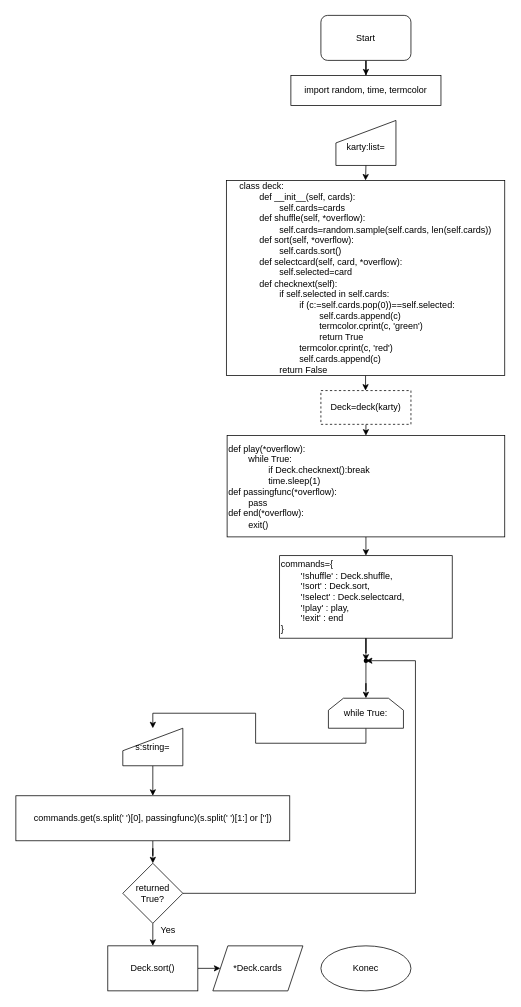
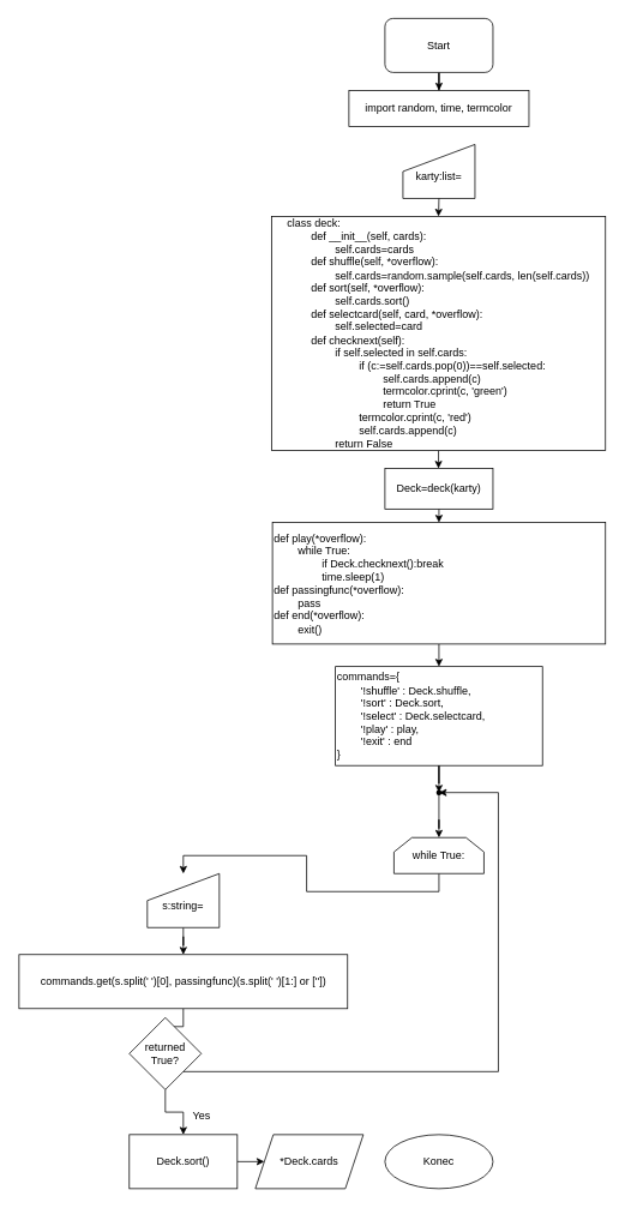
  <mxCell id="0" />
  <mxCell id="1" parent="0" />
  <mxCell id="2" value="" style="edgeStyle=orthogonalEdgeStyle;rounded=0;orthogonalLoop=1;jettySize=auto;html=1;" edge="1" parent="1" source="3" target="7"><mxGeometry relative="1" as="geometry" /></mxCell>
  <mxCell id="3" value="Start" style="rounded=1;whiteSpace=wrap;html=1;" vertex="1" parent="1"><mxGeometry x="427" y="20" width="120" height="60" as="geometry" /></mxCell>
  <mxCell id="4" value="karty:list=&lt;br&gt;&amp;nbsp;" style="shape=manualInput;whiteSpace=wrap;html=1;verticalAlign=bottom;" vertex="1" parent="1"><mxGeometry x="447" y="160" width="80" height="60" as="geometry" /></mxCell>
  <mxCell id="5" value="" style="edgeStyle=orthogonalEdgeStyle;rounded=0;orthogonalLoop=1;jettySize=auto;html=1;" edge="1" parent="1" source="6" target="10"><mxGeometry relative="1" as="geometry" /></mxCell>
  <mxCell id="6" value="&lt;div style=&quot;text-align: left&quot;&gt;&lt;span&gt;class deck:&lt;/span&gt;&lt;/div&gt;&lt;div style=&quot;text-align: left&quot;&gt;&lt;span&gt;&lt;span&gt;&#09;&lt;/span&gt;&lt;span style=&quot;white-space: pre&quot;&gt;&#09;&lt;/span&gt;def __init__(self, cards):&lt;/span&gt;&lt;/div&gt;&lt;div style=&quot;text-align: left&quot;&gt;&lt;span&gt;&lt;span&gt;&#09;&lt;/span&gt;&lt;span&gt;&#09;&lt;/span&gt;&lt;span style=&quot;white-space: pre&quot;&gt;&#09;&lt;/span&gt;&lt;span style=&quot;white-space: pre&quot;&gt;&#09;&lt;/span&gt;self.cards=cards&lt;/span&gt;&lt;/div&gt;&lt;div style=&quot;text-align: left&quot;&gt;&lt;span&gt;&lt;span&gt;&#09;&lt;/span&gt;&lt;span style=&quot;white-space: pre&quot;&gt;&#09;&lt;/span&gt;def shuffle(self, *overflow):&lt;br&gt;&lt;/span&gt;&lt;/div&gt;&lt;div style=&quot;text-align: left&quot;&gt;&lt;span&gt;&lt;span&gt;&#09;&lt;/span&gt;&lt;span&gt;&#09;&lt;/span&gt;&lt;span style=&quot;white-space: pre&quot;&gt;&#09;&lt;/span&gt;&lt;span style=&quot;white-space: pre&quot;&gt;&#09;&lt;/span&gt;self.cards=random.sample(self.cards, len(self.cards))&lt;br&gt;&lt;/span&gt;&lt;/div&gt;&lt;div style=&quot;text-align: left&quot;&gt;&lt;span&gt;&lt;span&gt;&#09;&lt;/span&gt;&lt;span style=&quot;white-space: pre&quot;&gt;&#09;&lt;/span&gt;def sort(self, *overflow):&lt;br&gt;&lt;/span&gt;&lt;/div&gt;&lt;div style=&quot;text-align: left&quot;&gt;&lt;span&gt;&lt;span&gt;&#09;&lt;/span&gt;&lt;span&gt;&#09;&lt;/span&gt;&lt;span style=&quot;white-space: pre&quot;&gt;&#09;&lt;/span&gt;&lt;span style=&quot;white-space: pre&quot;&gt;&#09;&lt;/span&gt;self.cards.sort()&lt;br&gt;&lt;/span&gt;&lt;/div&gt;&lt;div style=&quot;text-align: left&quot;&gt;&lt;span&gt;&#09;&lt;/span&gt;&lt;span style=&quot;white-space: pre&quot;&gt;&#09;&lt;/span&gt;def selectcard(self, card, *overflow):&lt;br&gt;&lt;/div&gt;&lt;div style=&quot;text-align: left&quot;&gt;&lt;span&gt;&#09;&lt;/span&gt;&lt;span&gt;&#09;&lt;/span&gt;&lt;span style=&quot;white-space: pre&quot;&gt;&#09;&lt;/span&gt;&lt;span style=&quot;white-space: pre&quot;&gt;&#09;&lt;/span&gt;self.selected=card&lt;br&gt;&lt;/div&gt;&lt;div style=&quot;text-align: left&quot;&gt;&lt;span&gt;&lt;span&gt;&#09;&lt;/span&gt;&lt;span style=&quot;white-space: pre&quot;&gt;&#09;&lt;/span&gt;def checknext(self):&lt;/span&gt;&lt;/div&gt;&lt;div style=&quot;text-align: left&quot;&gt;&lt;span&gt;&lt;span style=&quot;white-space: pre&quot;&gt;&#09;&lt;/span&gt;&lt;span style=&quot;white-space: pre&quot;&gt;&#09;&lt;/span&gt;if self.selected in self.cards:&lt;br&gt;&lt;/span&gt;&lt;/div&gt;&lt;div style=&quot;text-align: left&quot;&gt;&lt;span&gt;&lt;span&gt;&lt;span&gt;&#09;&lt;/span&gt;&lt;span&gt;&#09;&lt;/span&gt;&lt;span style=&quot;white-space: pre&quot;&gt;&#09;&lt;/span&gt;&lt;span style=&quot;white-space: pre&quot;&gt;&#09;&lt;span style=&quot;white-space: pre&quot;&gt;&#09;&lt;/span&gt;&lt;/span&gt;if (c:=self.cards.pop(0))==self.selected:&lt;/span&gt;&lt;/span&gt;&lt;/div&gt;&lt;div style=&quot;text-align: left&quot;&gt;&lt;span&gt;&lt;span&gt;&lt;span&gt;&#09;&lt;/span&gt;&lt;span&gt;&#09;&lt;/span&gt;&lt;span&gt;&#09;&lt;/span&gt;&lt;span style=&quot;white-space: pre&quot;&gt;&#09;&lt;/span&gt;&lt;span style=&quot;white-space: pre&quot;&gt;&#09;&lt;span style=&quot;white-space: pre&quot;&gt;&#09;&lt;/span&gt;&lt;/span&gt;&lt;span style=&quot;white-space: pre&quot;&gt;&#09;&lt;/span&gt;self.cards.append(c)&lt;br&gt;&lt;/span&gt;&lt;/span&gt;&lt;/div&gt;&lt;div style=&quot;text-align: left&quot;&gt;&lt;span&gt;&lt;span&gt;&lt;span&gt;&#09;&lt;/span&gt;&lt;span&gt;&#09;&lt;/span&gt;&lt;span&gt;&#09;&lt;/span&gt;&lt;span style=&quot;white-space: pre&quot;&gt;&#09;&lt;/span&gt;&lt;span style=&quot;white-space: pre&quot;&gt;&#09;&lt;span style=&quot;white-space: pre&quot;&gt;&#09;&lt;/span&gt;&lt;/span&gt;&lt;span style=&quot;white-space: pre&quot;&gt;&#09;&lt;/span&gt;termcolor.cprint(c, 'green')&lt;/span&gt;&lt;br&gt;&lt;/span&gt;&lt;/div&gt;&lt;div style=&quot;text-align: left&quot;&gt;&lt;span&gt;&lt;span&gt;&lt;span&gt;&#09;&lt;/span&gt;&lt;span&gt;&#09;&lt;/span&gt;&lt;span&gt;&#09;&lt;/span&gt;&lt;span style=&quot;white-space: pre&quot;&gt;&#09;&lt;/span&gt;&lt;span style=&quot;white-space: pre&quot;&gt;&#09;&lt;span style=&quot;white-space: pre&quot;&gt;&#09;&lt;/span&gt;&lt;/span&gt;&lt;span style=&quot;white-space: pre&quot;&gt;&#09;&lt;/span&gt;return True&lt;br&gt;&lt;/span&gt;&lt;/span&gt;&lt;/div&gt;&lt;div style=&quot;text-align: left&quot;&gt;&lt;span&gt;&lt;span&gt;&lt;span style=&quot;white-space: pre&quot;&gt;&#09;&lt;/span&gt;&lt;span style=&quot;white-space: pre&quot;&gt;&#09;&lt;/span&gt;&lt;span style=&quot;white-space: pre&quot;&gt;&#09;&lt;/span&gt;termcolor.cprint(c, 'red')&lt;br&gt;&lt;/span&gt;&lt;/span&gt;&lt;/div&gt;&lt;div style=&quot;text-align: left&quot;&gt;&lt;span&gt;&lt;span style=&quot;white-space: pre&quot;&gt;&#09;&lt;/span&gt;&lt;span style=&quot;white-space: pre&quot;&gt;&#09;&lt;span style=&quot;white-space: pre&quot;&gt;&#09;&lt;/span&gt;&lt;/span&gt;self.cards.append(c)&lt;/span&gt;&lt;span&gt;&lt;span&gt;&lt;br&gt;&lt;/span&gt;&lt;/span&gt;&lt;/div&gt;&lt;div style=&quot;text-align: left&quot;&gt;&lt;span&gt;&lt;span&gt;&lt;span&gt;&#09;&lt;/span&gt;&lt;span&gt;&#09;&lt;/span&gt;&lt;span style=&quot;white-space: pre&quot;&gt;&#09;&lt;/span&gt;&lt;span style=&quot;white-space: pre&quot;&gt;&#09;&lt;/span&gt;return False&lt;/span&gt;&lt;/span&gt;&lt;/div&gt;&lt;div style=&quot;text-align: left&quot;&gt;&lt;/div&gt;" style="rounded=0;whiteSpace=wrap;html=1;" vertex="1" parent="1"><mxGeometry x="301" y="240" width="371" height="260" as="geometry" /></mxCell>
  <mxCell id="7" value="import random, time, termcolor" style="rounded=0;whiteSpace=wrap;html=1;" vertex="1" parent="1"><mxGeometry x="387" y="100" width="200" height="40" as="geometry" /></mxCell>
  <mxCell id="8" value="" style="edgeStyle=segmentEdgeStyle;endArrow=classic;html=1;rounded=0;exitX=0.5;exitY=1;exitDx=0;exitDy=0;entryX=0.5;entryY=0;entryDx=0;entryDy=0;" edge="1" parent="1" source="4" target="6"><mxGeometry width="50" height="50" relative="1" as="geometry"><mxPoint x="633" y="430" as="sourcePoint" /><mxPoint x="683" y="380" as="targetPoint" /></mxGeometry></mxCell>
  <mxCell id="9" style="edgeStyle=orthogonalEdgeStyle;rounded=0;orthogonalLoop=1;jettySize=auto;html=1;exitX=0.5;exitY=1;exitDx=0;exitDy=0;entryX=0.5;entryY=0;entryDx=0;entryDy=0;" edge="1" parent="1" source="10" target="20"><mxGeometry relative="1" as="geometry" /></mxCell>
- <mxCell id="10" value="Deck=deck(karty)" style="whiteSpace=wrap;html=1;rounded=0;dashed=1;" vertex="1" parent="1"><mxGeometry x="427" y="520" width="120" height="45" as="geometry" /></mxCell>
+ <mxCell id="10" value="Deck=deck(karty)" style="whiteSpace=wrap;html=1;rounded=0;" vertex="1" parent="1"><mxGeometry x="427" y="520" width="120" height="45" as="geometry" /></mxCell>
  <mxCell id="11" style="edgeStyle=orthogonalEdgeStyle;rounded=0;orthogonalLoop=1;jettySize=auto;html=1;exitX=0.5;exitY=1;exitDx=0;exitDy=0;entryX=0.5;entryY=0;entryDx=0;entryDy=0;" edge="1" parent="1" source="12" target="14"><mxGeometry relative="1" as="geometry" /></mxCell>
  <mxCell id="12" value="while True:" style="shape=loopLimit;whiteSpace=wrap;html=1;" vertex="1" parent="1"><mxGeometry x="437" y="930" width="100" height="40" as="geometry" /></mxCell>
  <mxCell id="13" value="" style="edgeStyle=orthogonalEdgeStyle;rounded=0;orthogonalLoop=1;jettySize=auto;html=1;" edge="1" parent="1" source="14" target="18"><mxGeometry relative="1" as="geometry" /></mxCell>
- <mxCell id="14" value="s:string=&lt;br&gt;&amp;nbsp;" style="shape=manualInput;whiteSpace=wrap;html=1;verticalAlign=bottom;labelPosition=center;verticalLabelPosition=middle;align=center;" vertex="1" parent="1"><mxGeometry x="163" y="970" width="80" height="50" as="geometry" /></mxCell>
+ <mxCell id="14" value="s:string=&lt;br&gt;&amp;nbsp;" style="shape=manualInput;whiteSpace=wrap;html=1;verticalAlign=bottom;labelPosition=center;verticalLabelPosition=middle;align=center;" vertex="1" parent="1"><mxGeometry x="163" y="970" width="80" height="60" as="geometry" /></mxCell>
  <mxCell id="15" value="" style="edgeStyle=orthogonalEdgeStyle;rounded=0;orthogonalLoop=1;jettySize=auto;html=1;" edge="1" parent="1" source="16" target="22"><mxGeometry relative="1" as="geometry" /></mxCell>
  <mxCell id="16" value="commands={&lt;br&gt;&lt;span style=&quot;white-space: pre&quot;&gt;&#09;&lt;/span&gt;'!shuffle' : Deck.shuffle,&lt;br&gt;&lt;span style=&quot;white-space: pre&quot;&gt;&#09;&lt;/span&gt;'!sort' : Deck.sort,&lt;br&gt;&lt;span style=&quot;white-space: pre&quot;&gt;&#09;&lt;/span&gt;'!select' : Deck.selectcard,&lt;br&gt;&lt;span style=&quot;white-space: pre&quot;&gt;&#09;&lt;/span&gt;'!play' : play,&lt;br&gt;&lt;span style=&quot;white-space: pre&quot;&gt;&#09;&lt;/span&gt;'!exit' : end&lt;br&gt;}" style="rounded=0;whiteSpace=wrap;html=1;align=left;" vertex="1" parent="1"><mxGeometry x="372" y="740" width="230" height="110" as="geometry" /></mxCell>
  <mxCell id="17" value="" style="edgeStyle=orthogonalEdgeStyle;rounded=0;orthogonalLoop=1;jettySize=auto;html=1;" edge="1" parent="1" source="18" target="26"><mxGeometry relative="1" as="geometry" /></mxCell>
  <mxCell id="18" value="commands.get(s.split(' ')[0], passingfunc)(s.split(' ')[1:] or [''])" style="rounded=0;whiteSpace=wrap;html=1;" vertex="1" parent="1"><mxGeometry x="20.5" y="1060" width="365" height="60" as="geometry" /></mxCell>
  <mxCell id="19" style="edgeStyle=orthogonalEdgeStyle;rounded=0;orthogonalLoop=1;jettySize=auto;html=1;exitX=0.5;exitY=1;exitDx=0;exitDy=0;entryX=0.5;entryY=0;entryDx=0;entryDy=0;" edge="1" parent="1" source="20" target="16"><mxGeometry relative="1" as="geometry" /></mxCell>
  <mxCell id="20" value="def play(*overflow):&lt;br&gt;&lt;span&gt;&#09;&lt;/span&gt;&lt;span style=&quot;white-space: pre&quot;&gt;&#09;&lt;/span&gt;while True:&lt;br&gt;&lt;span style=&quot;white-space: pre&quot;&gt;&#09;&lt;/span&gt;&lt;span style=&quot;white-space: pre&quot;&gt;&#09;&lt;/span&gt;if Deck.checknext():break&lt;br&gt;&lt;span&gt;&#09;&lt;/span&gt;&lt;span&gt;&#09;&lt;/span&gt;&lt;span style=&quot;white-space: pre&quot;&gt;&#09;&lt;/span&gt;&lt;span style=&quot;white-space: pre&quot;&gt;&#09;&lt;/span&gt;time.sleep(1)&lt;br&gt;def passingfunc(*overflow):&lt;br&gt;&lt;span&gt;&#09;&lt;/span&gt;&lt;span style=&quot;white-space: pre&quot;&gt;&#09;&lt;/span&gt;pass&lt;br&gt;def end(*overflow): &lt;br&gt;&lt;span style=&quot;white-space: pre&quot;&gt;&#09;&lt;/span&gt;exit()" style="rounded=0;whiteSpace=wrap;html=1;align=left;" vertex="1" parent="1"><mxGeometry x="302" y="580" width="370" height="135" as="geometry" /></mxCell>
  <mxCell id="21" value="" style="edgeStyle=orthogonalEdgeStyle;rounded=0;orthogonalLoop=1;jettySize=auto;html=1;" edge="1" parent="1" source="22" target="12"><mxGeometry relative="1" as="geometry" /></mxCell>
  <mxCell id="22" value="" style="shape=waypoint;sketch=0;fillStyle=solid;size=6;pointerEvents=1;points=[];fillColor=none;resizable=0;rotatable=0;perimeter=centerPerimeter;snapToPoint=1;" vertex="1" parent="1"><mxGeometry x="467" y="860" width="40" height="40" as="geometry" /></mxCell>
  <mxCell id="23" value="Konec" style="ellipse;whiteSpace=wrap;html=1;" vertex="1" parent="1"><mxGeometry x="427" y="1260" width="120" height="60" as="geometry" /></mxCell>
  <mxCell id="24" style="edgeStyle=orthogonalEdgeStyle;rounded=0;orthogonalLoop=1;jettySize=auto;html=1;" edge="1" parent="1" source="26" target="22"><mxGeometry relative="1" as="geometry"><Array as="points"><mxPoint x="553" y="1190" /><mxPoint x="553" y="880" /></Array></mxGeometry></mxCell>
  <mxCell id="25" style="edgeStyle=orthogonalEdgeStyle;rounded=0;orthogonalLoop=1;jettySize=auto;html=1;exitX=0.5;exitY=1;exitDx=0;exitDy=0;entryX=0.5;entryY=0;entryDx=0;entryDy=0;" edge="1" parent="1" source="26" target="29"><mxGeometry relative="1" as="geometry"><mxPoint x="203" y="1260" as="targetPoint" /></mxGeometry></mxCell>
- <mxCell id="26" value="returned True?" style="rhombus;whiteSpace=wrap;html=1;" vertex="1" parent="1"><mxGeometry x="163" y="1150" width="80" height="80" as="geometry" /></mxCell>
+ <mxCell id="26" value="returned True?" style="rhombus;whiteSpace=wrap;html=1;" vertex="1" parent="1"><mxGeometry x="143" y="1130" width="80" height="80" as="geometry" /></mxCell>
  <mxCell id="27" value="Yes" style="text;html=1;align=center;verticalAlign=middle;resizable=0;points=[];autosize=1;strokeColor=none;fillColor=none;" vertex="1" parent="1"><mxGeometry x="203" y="1230" width="40" height="20" as="geometry" /></mxCell>
  <mxCell id="28" style="edgeStyle=orthogonalEdgeStyle;rounded=0;orthogonalLoop=1;jettySize=auto;html=1;exitX=1;exitY=0.5;exitDx=0;exitDy=0;entryX=0;entryY=0.5;entryDx=0;entryDy=0;" edge="1" parent="1" source="29" target="30"><mxGeometry relative="1" as="geometry"><mxPoint x="293" y="1290" as="targetPoint" /></mxGeometry></mxCell>
  <mxCell id="29" value="Deck.sort()" style="rounded=0;whiteSpace=wrap;html=1;" vertex="1" parent="1"><mxGeometry x="143" y="1260" width="120" height="60" as="geometry" /></mxCell>
  <mxCell id="30" value="*Deck.cards" style="shape=parallelogram;perimeter=parallelogramPerimeter;whiteSpace=wrap;html=1;fixedSize=1;" vertex="1" parent="1"><mxGeometry x="283" y="1260" width="120" height="60" as="geometry" /></mxCell>
